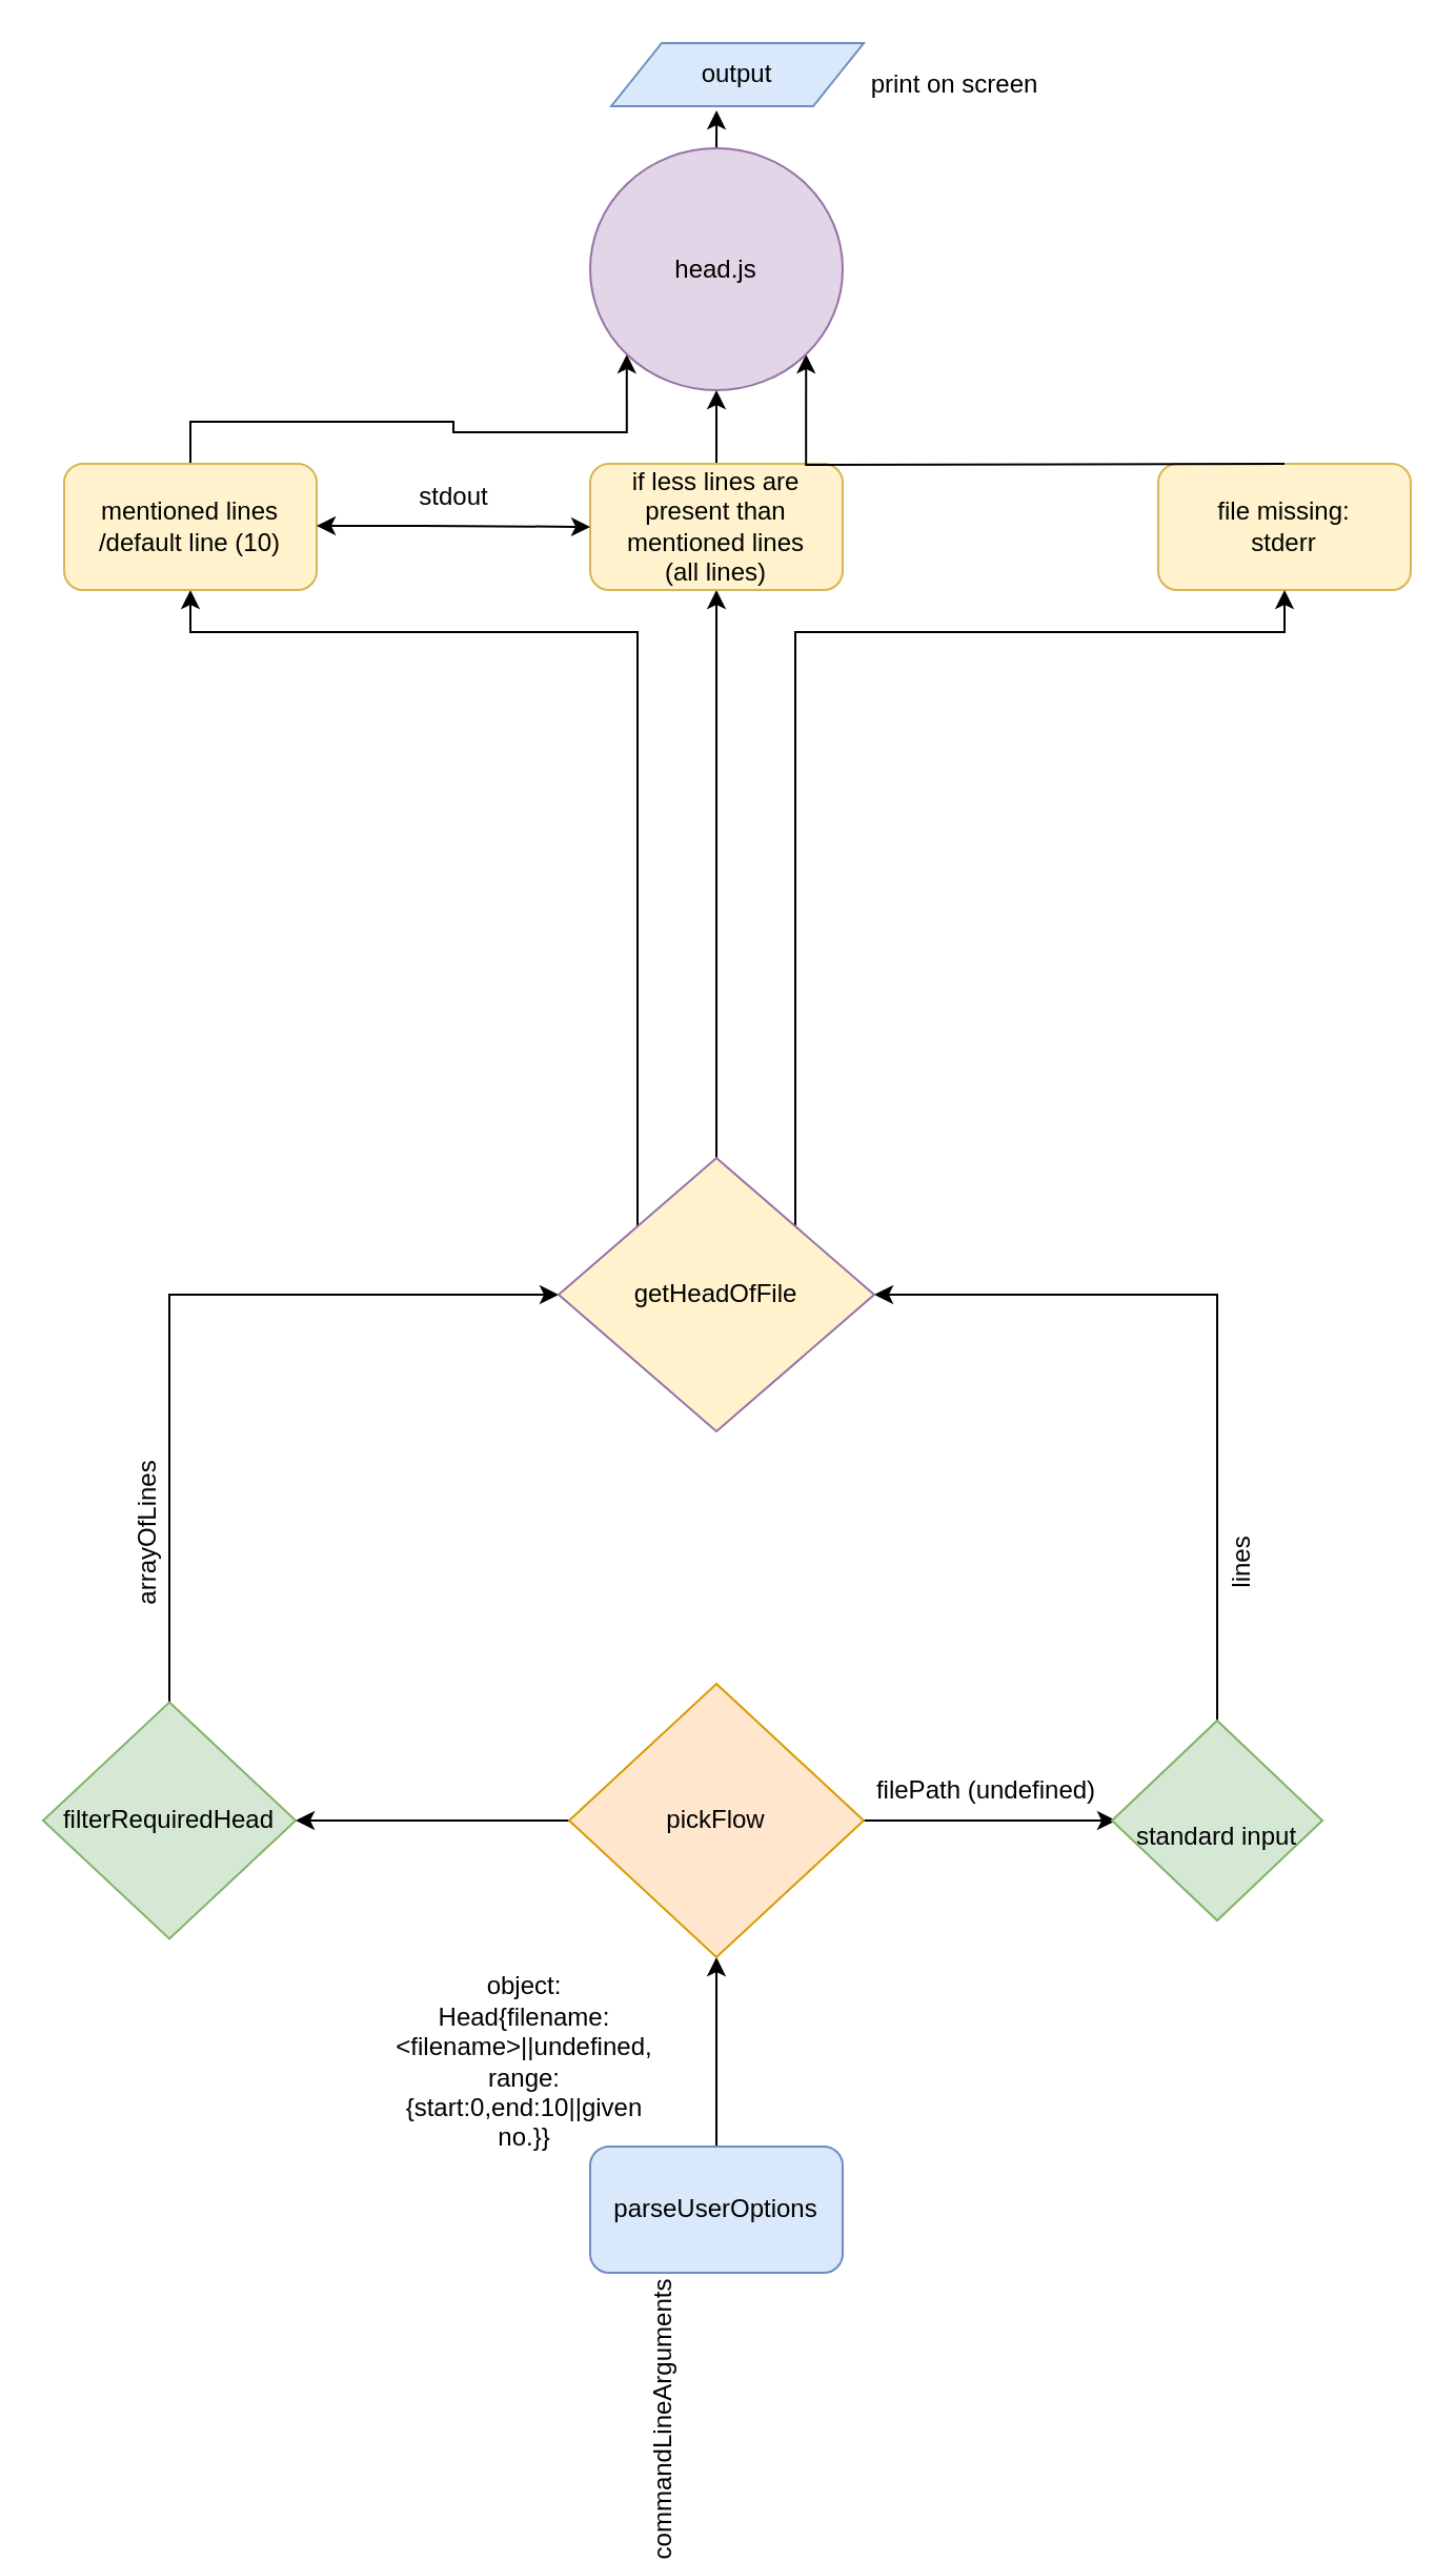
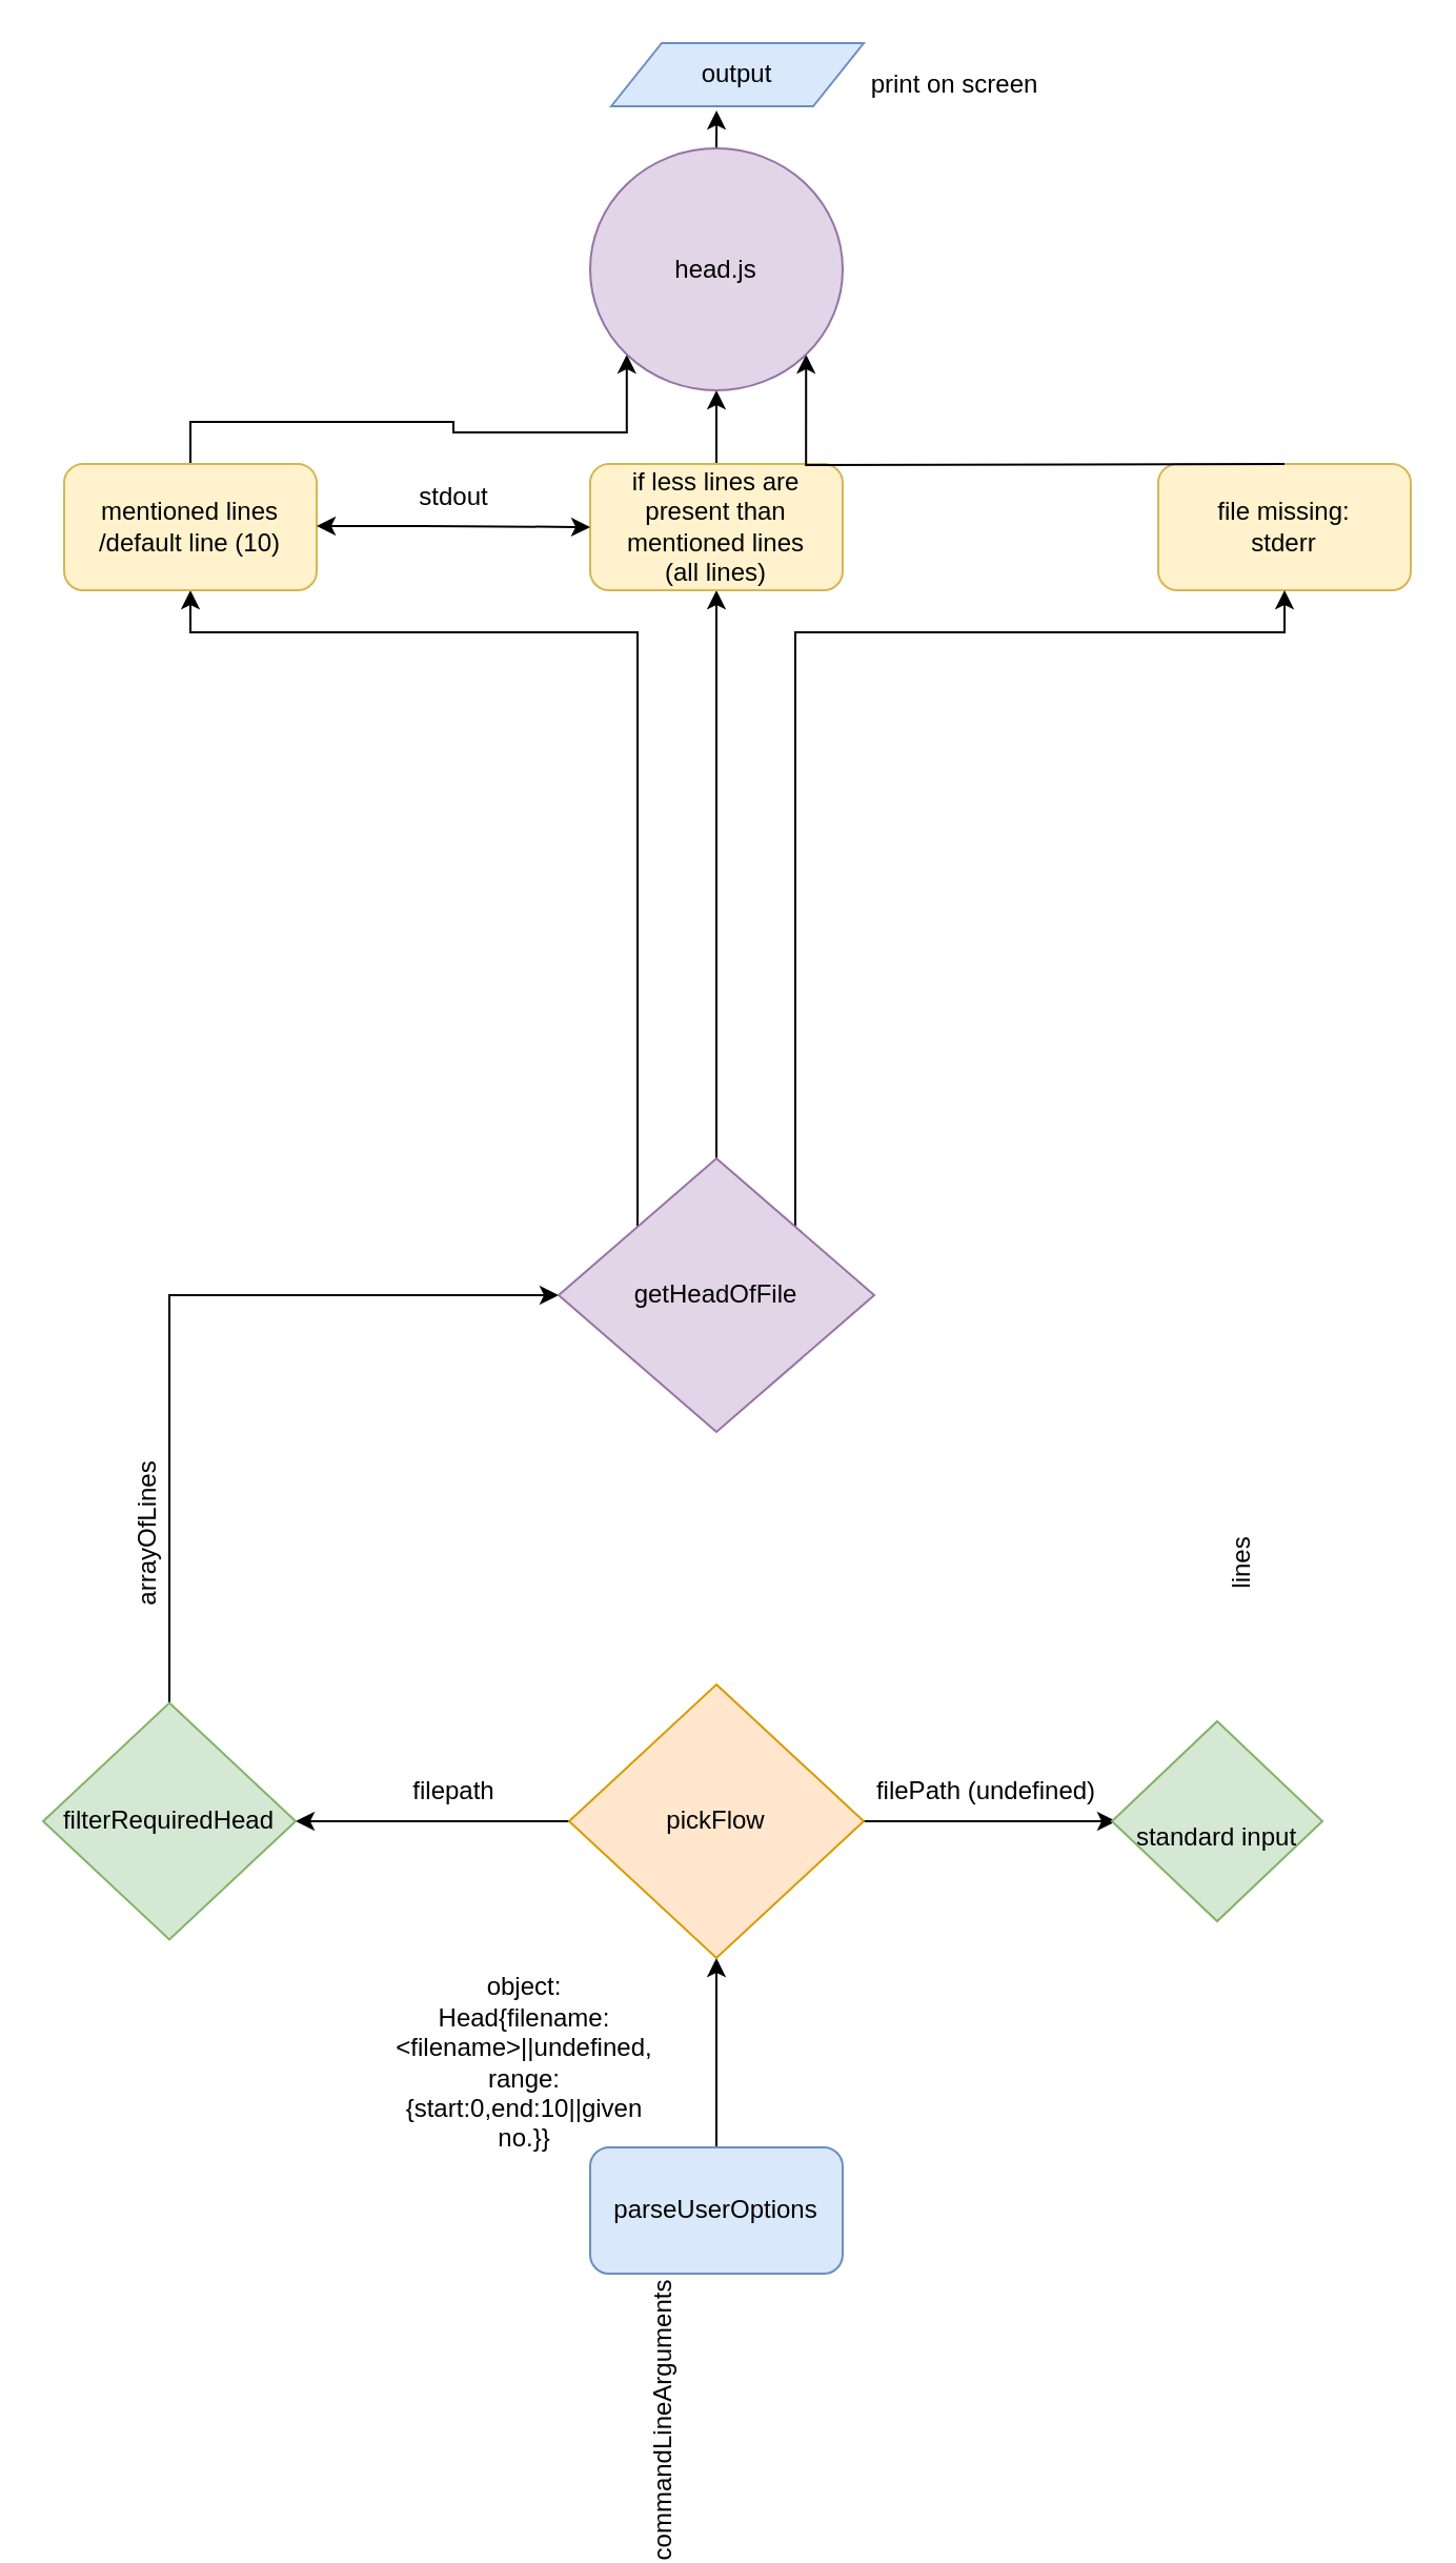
  <mxCell id="0" />
  <mxCell id="1" parent="0" />
  <mxCell id="2" value="file missing:&lt;br&gt;stderr" style="rounded=1;whiteSpace=wrap;html=1;fillColor=#fff2cc;strokeColor=#d6b656;" vertex="1" parent="1"><mxGeometry x="550" y="220" width="120" height="60" as="geometry" /></mxCell>
  <mxCell id="3" style="edgeStyle=orthogonalEdgeStyle;rounded=0;orthogonalLoop=1;jettySize=auto;html=1;exitX=0.5;exitY=0;exitDx=0;exitDy=0;" edge="1" parent="1" source="4"><mxGeometry relative="1" as="geometry"><mxPoint x="340" y="930" as="targetPoint" /></mxGeometry></mxCell>
  <mxCell id="4" value="parseUserOptions" style="rounded=1;whiteSpace=wrap;html=1;fillColor=#dae8fc;strokeColor=#6c8ebf;" vertex="1" parent="1"><mxGeometry x="280" y="1020" width="120" height="60" as="geometry" /></mxCell>
  <mxCell id="5" value="commandLineArguments&lt;br&gt;" style="text;html=1;strokeColor=none;fillColor=none;align=center;verticalAlign=middle;whiteSpace=wrap;rounded=0;direction=north;rotation=-90;" vertex="1" parent="1"><mxGeometry x="305" y="1130" width="20" height="40" as="geometry" /></mxCell>
  <mxCell id="6" value="object:&lt;br&gt;Head{filename:&amp;lt;filename&amp;gt;||undefined,&lt;br&gt;range:{start:0,end:10||given no.}}" style="text;html=1;strokeColor=none;fillColor=none;align=center;verticalAlign=middle;whiteSpace=wrap;rounded=0;" vertex="1" parent="1"><mxGeometry x="229" y="970" width="40" height="20" as="geometry" /></mxCell>
  <mxCell id="7" style="edgeStyle=orthogonalEdgeStyle;rounded=0;orthogonalLoop=1;jettySize=auto;html=1;exitX=1;exitY=0.5;exitDx=0;exitDy=0;" edge="1" parent="1" source="9"><mxGeometry relative="1" as="geometry"><mxPoint x="530" y="865" as="targetPoint" /></mxGeometry></mxCell>
  <mxCell id="8" style="edgeStyle=orthogonalEdgeStyle;rounded=0;orthogonalLoop=1;jettySize=auto;html=1;exitX=0;exitY=0.5;exitDx=0;exitDy=0;" edge="1" parent="1" source="9"><mxGeometry relative="1" as="geometry"><mxPoint x="140" y="865" as="targetPoint" /></mxGeometry></mxCell>
  <mxCell id="9" value="pickFlow&lt;br&gt;" style="rhombus;whiteSpace=wrap;html=1;fillColor=#ffe6cc;strokeColor=#d79b00;" vertex="1" parent="1"><mxGeometry x="270" y="800" width="140" height="130" as="geometry" /></mxCell>
  <mxCell id="10" value="filePath (undefined)" style="text;html=1;align=center;verticalAlign=middle;resizable=0;points=[];;autosize=1;" vertex="1" parent="1"><mxGeometry x="408" y="841" width="120" height="20" as="geometry" /></mxCell>
- <mxCell id="11" style="edgeStyle=orthogonalEdgeStyle;rounded=0;orthogonalLoop=1;jettySize=auto;html=1;exitX=0.5;exitY=0;exitDx=0;exitDy=0;" edge="1" parent="1" source="12" target="21"><mxGeometry relative="1" as="geometry"><mxPoint x="400" y="630" as="targetPoint" /><Array as="points"><mxPoint x="578" y="615" /></Array></mxGeometry></mxCell>
  <mxCell id="12" value="&lt;br&gt;standard input&lt;br&gt;" style="rhombus;whiteSpace=wrap;html=1;fillColor=#d5e8d4;strokeColor=#82b366;" vertex="1" parent="1"><mxGeometry x="528" y="817.5" width="100" height="95" as="geometry" /></mxCell>
+ <mxCell id="13" value="filepath&lt;br&gt;" style="text;html=1;align=center;verticalAlign=middle;resizable=0;points=[];;autosize=1;" vertex="1" parent="1"><mxGeometry x="190" y="841" width="50" height="20" as="geometry" /></mxCell>
  <mxCell id="14" style="edgeStyle=orthogonalEdgeStyle;rounded=0;orthogonalLoop=1;jettySize=auto;html=1;exitX=0.5;exitY=0;exitDx=0;exitDy=0;entryX=0;entryY=0.5;entryDx=0;entryDy=0;" edge="1" parent="1" source="15" target="21"><mxGeometry relative="1" as="geometry"><mxPoint x="270" y="630" as="targetPoint" /><Array as="points"><mxPoint x="80" y="615" /></Array></mxGeometry></mxCell>
  <mxCell id="15" value="filterRequiredHead&lt;br&gt;" style="rhombus;whiteSpace=wrap;html=1;fillColor=#d5e8d4;strokeColor=#82b366;" vertex="1" parent="1"><mxGeometry x="20" y="808.75" width="120" height="112.5" as="geometry" /></mxCell>
  <mxCell id="16" value="arrayOfLines&lt;br&gt;" style="text;html=1;align=center;verticalAlign=middle;resizable=0;points=[];;autosize=1;rotation=-90;" vertex="1" parent="1"><mxGeometry x="30" y="719" width="80" height="20" as="geometry" /></mxCell>
  <mxCell id="17" value="lines&lt;br&gt;" style="text;html=1;align=center;verticalAlign=middle;resizable=0;points=[];;autosize=1;rotation=-90;" vertex="1" parent="1"><mxGeometry x="570" y="733" width="40" height="20" as="geometry" /></mxCell>
  <mxCell id="18" style="edgeStyle=orthogonalEdgeStyle;rounded=0;orthogonalLoop=1;jettySize=auto;html=1;exitX=0;exitY=0;exitDx=0;exitDy=0;" edge="1" parent="1" source="21"><mxGeometry relative="1" as="geometry"><mxPoint x="90" y="280" as="targetPoint" /><Array as="points"><mxPoint x="303" y="300" /></Array></mxGeometry></mxCell>
  <mxCell id="19" style="edgeStyle=orthogonalEdgeStyle;rounded=0;orthogonalLoop=1;jettySize=auto;html=1;exitX=0.5;exitY=0;exitDx=0;exitDy=0;" edge="1" parent="1" source="21" target="25"><mxGeometry relative="1" as="geometry"><mxPoint x="340" y="280" as="targetPoint" /></mxGeometry></mxCell>
  <mxCell id="20" style="edgeStyle=orthogonalEdgeStyle;rounded=0;orthogonalLoop=1;jettySize=auto;html=1;exitX=1;exitY=0;exitDx=0;exitDy=0;" edge="1" parent="1" source="21"><mxGeometry relative="1" as="geometry"><mxPoint x="610" y="280" as="targetPoint" /><Array as="points"><mxPoint x="378" y="300" /><mxPoint x="610" y="300" /></Array></mxGeometry></mxCell>
- <mxCell id="21" value="getHeadOfFile" style="rhombus;whiteSpace=wrap;html=1;fillColor=#fff2cc;strokeColor=#9673a6;" vertex="1" parent="1"><mxGeometry x="265" y="550" width="150" height="130" as="geometry" /></mxCell>
+ <mxCell id="21" value="getHeadOfFile" style="rhombus;whiteSpace=wrap;html=1;fillColor=#e1d5e7;strokeColor=#9673a6;" vertex="1" parent="1"><mxGeometry x="265" y="550" width="150" height="130" as="geometry" /></mxCell>
  <mxCell id="22" style="edgeStyle=orthogonalEdgeStyle;rounded=0;orthogonalLoop=1;jettySize=auto;html=1;exitX=0.5;exitY=0;exitDx=0;exitDy=0;entryX=0;entryY=1;entryDx=0;entryDy=0;" edge="1" parent="1" source="23" target="30"><mxGeometry relative="1" as="geometry"><mxPoint x="170" y="90" as="targetPoint" /></mxGeometry></mxCell>
  <mxCell id="23" value="mentioned lines /default line (10)" style="rounded=1;whiteSpace=wrap;html=1;fillColor=#fff2cc;strokeColor=#d6b656;" vertex="1" parent="1"><mxGeometry x="30" y="220" width="120" height="60" as="geometry" /></mxCell>
  <mxCell id="24" style="edgeStyle=orthogonalEdgeStyle;rounded=0;orthogonalLoop=1;jettySize=auto;html=1;exitX=0.5;exitY=0;exitDx=0;exitDy=0;entryX=0.5;entryY=1;entryDx=0;entryDy=0;" edge="1" parent="1" source="25" target="30"><mxGeometry relative="1" as="geometry"><mxPoint x="340" y="160" as="targetPoint" /></mxGeometry></mxCell>
  <mxCell id="25" value="if less lines are present than mentioned lines&lt;br&gt;(all lines)" style="rounded=1;whiteSpace=wrap;html=1;fillColor=#fff2cc;strokeColor=#d6b656;" vertex="1" parent="1"><mxGeometry x="280" y="220" width="120" height="60" as="geometry" /></mxCell>
  <mxCell id="26" style="edgeStyle=orthogonalEdgeStyle;rounded=0;orthogonalLoop=1;jettySize=auto;html=1;exitX=0.5;exitY=0;exitDx=0;exitDy=0;entryX=1;entryY=1;entryDx=0;entryDy=0;" edge="1" parent="1" target="30"><mxGeometry relative="1" as="geometry"><mxPoint x="610" y="170" as="targetPoint" /><mxPoint x="610" y="220" as="sourcePoint" /></mxGeometry></mxCell>
  <mxCell id="27" value="" style="endArrow=classic;startArrow=classic;html=1;entryX=0;entryY=0.5;entryDx=0;entryDy=0;" edge="1" parent="1" target="25"><mxGeometry width="50" height="50" relative="1" as="geometry"><mxPoint x="150" y="249.5" as="sourcePoint" /><mxPoint x="270" y="249.5" as="targetPoint" /><Array as="points"><mxPoint x="210" y="249.5" /></Array></mxGeometry></mxCell>
  <mxCell id="28" value="stdout&lt;br&gt;" style="text;html=1;align=center;verticalAlign=middle;resizable=0;points=[];;autosize=1;" vertex="1" parent="1"><mxGeometry x="190" y="226" width="50" height="20" as="geometry" /></mxCell>
  <mxCell id="29" style="edgeStyle=orthogonalEdgeStyle;rounded=0;orthogonalLoop=1;jettySize=auto;html=1;exitX=0.5;exitY=0;exitDx=0;exitDy=0;entryX=0.417;entryY=1.067;entryDx=0;entryDy=0;entryPerimeter=0;" edge="1" parent="1" source="30" target="31"><mxGeometry relative="1" as="geometry" /></mxCell>
  <mxCell id="30" value="head.js" style="ellipse;whiteSpace=wrap;html=1;fillColor=#e1d5e7;strokeColor=#9673a6;" vertex="1" parent="1"><mxGeometry x="280" y="70" width="120" height="115" as="geometry" /></mxCell>
  <mxCell id="31" value="output" style="shape=parallelogram;perimeter=parallelogramPerimeter;whiteSpace=wrap;html=1;fillColor=#dae8fc;strokeColor=#6c8ebf;" vertex="1" parent="1"><mxGeometry x="290" width="120" height="30" as="geometry" y="20" /></mxCell>
  <mxCell id="32" value="print on screen" style="text;html=1;align=center;verticalAlign=middle;resizable=0;points=[];;autosize=1;" vertex="1" parent="1"><mxGeometry x="408" y="30" width="90" height="20" as="geometry" /></mxCell>
